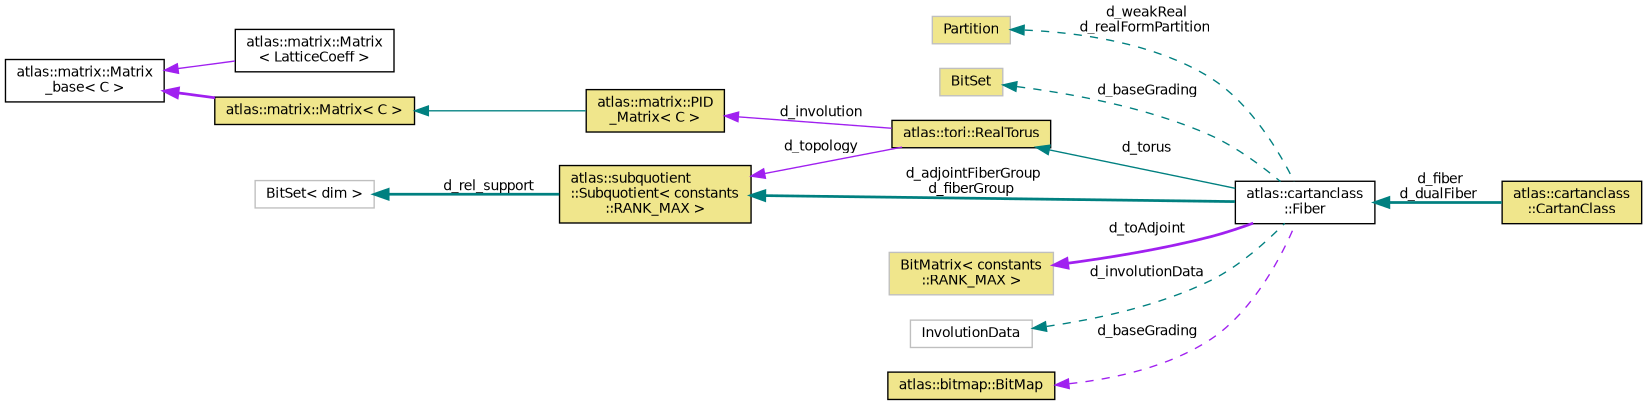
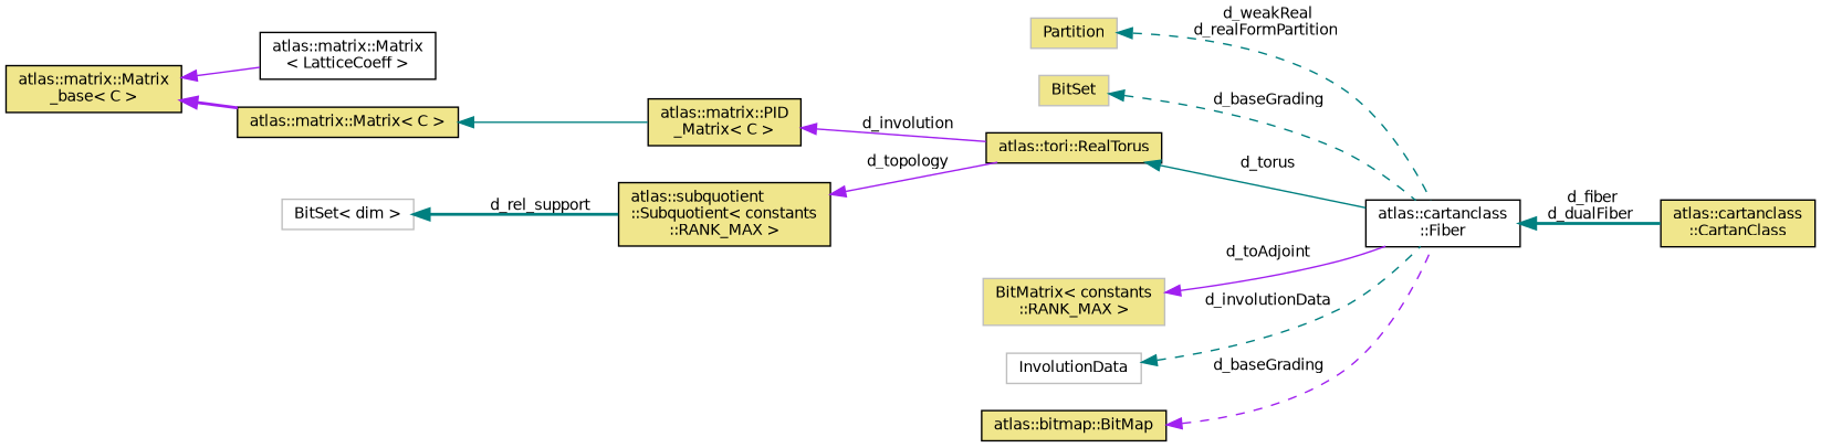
  digraph {
    rankdir=LR
    node [color=black fillcolor=khaki fontname=Helvetica fontsize=10 shape=record style=filled]
    edge [color=teal dir=back fontname=Helvetica fontsize=10 labelfontname=Helvetica labelfontsize=10 style=solid]
    n1 [fontcolor=black height=0.2 label="atlas::cartanclass\l::CartanClass" width=0.4]
    n2 [fillcolor=white height=0.2 label="atlas::cartanclass\l::Fiber" width=0.4]
    n3 [color=grey75 height=0.2 label=Partition width=0.4]
    n4 [color=grey75 height=0.2 label=BitSet width=0.4]
    n5 [height=0.2 label="atlas::subquotient\l::Subquotient\< constants\l::RANK_MAX \>" width=0.4]
    n6 [height=0.2 label="atlas::tori::RealTorus" width=0.4]
    n7 [color=grey75 fillcolor=white height=0.2 label="BitSet\< dim \>" width=0.4]
    n8 [color=grey75 height=0.2 label="BitMatrix\< constants\l::RANK_MAX \>" width=0.4]
    n9 [fillcolor=white height=0.2 label="atlas::matrix::Matrix\l\< LatticeCoeff \>" width=0.4]
-   n10 [fillcolor=white height=0.2 label="atlas::matrix::Matrix\l_base\< C \>" width=0.4]
+   n10 [height=0.2 label="atlas::matrix::Matrix\l_base\< C \>" width=0.4]
    n11 [height=0.2 label="atlas::matrix::Matrix\< C \>" width=0.4]
    n12 [height=0.2 label="atlas::matrix::PID\l_Matrix\< C \>" width=0.4]
    n13 [color=grey75 fillcolor=white height=0.2 label=InvolutionData width=0.4]
    n14 [height=0.2 label="atlas::bitmap::BitMap" width=0.4]
    n2 -> n1 [label=" d_fiber\nd_dualFiber" style=bold]
    n3 -> n2 [label=" d_weakReal\nd_realFormPartition" style=dashed]
    n4 -> n2 [label=" d_baseGrading" style=dashed]
-   n5 -> n2 [label=" d_adjointFiberGroup\nd_fiberGroup" style=bold]
    n5 -> n6 [color=purple label=" d_topology"]
    n6 -> n2 [label=" d_torus"]
    n7 -> n5 [label=" d_rel_support" style=bold]
-   n8 -> n2 [color=purple label=" d_toAdjoint" style=bold]
+   n8 -> n2 [color=purple label=" d_toAdjoint"]
    n10 -> n9 [color=purple]
    n10 -> n11 [color=purple style=bold]
    n11 -> n12
    n12 -> n6 [color=purple label=" d_involution"]
    n13 -> n2 [label=" d_involutionData" style=dashed]
    n14 -> n2 [color=purple label=" d_baseGrading" style=dashed]
  }
